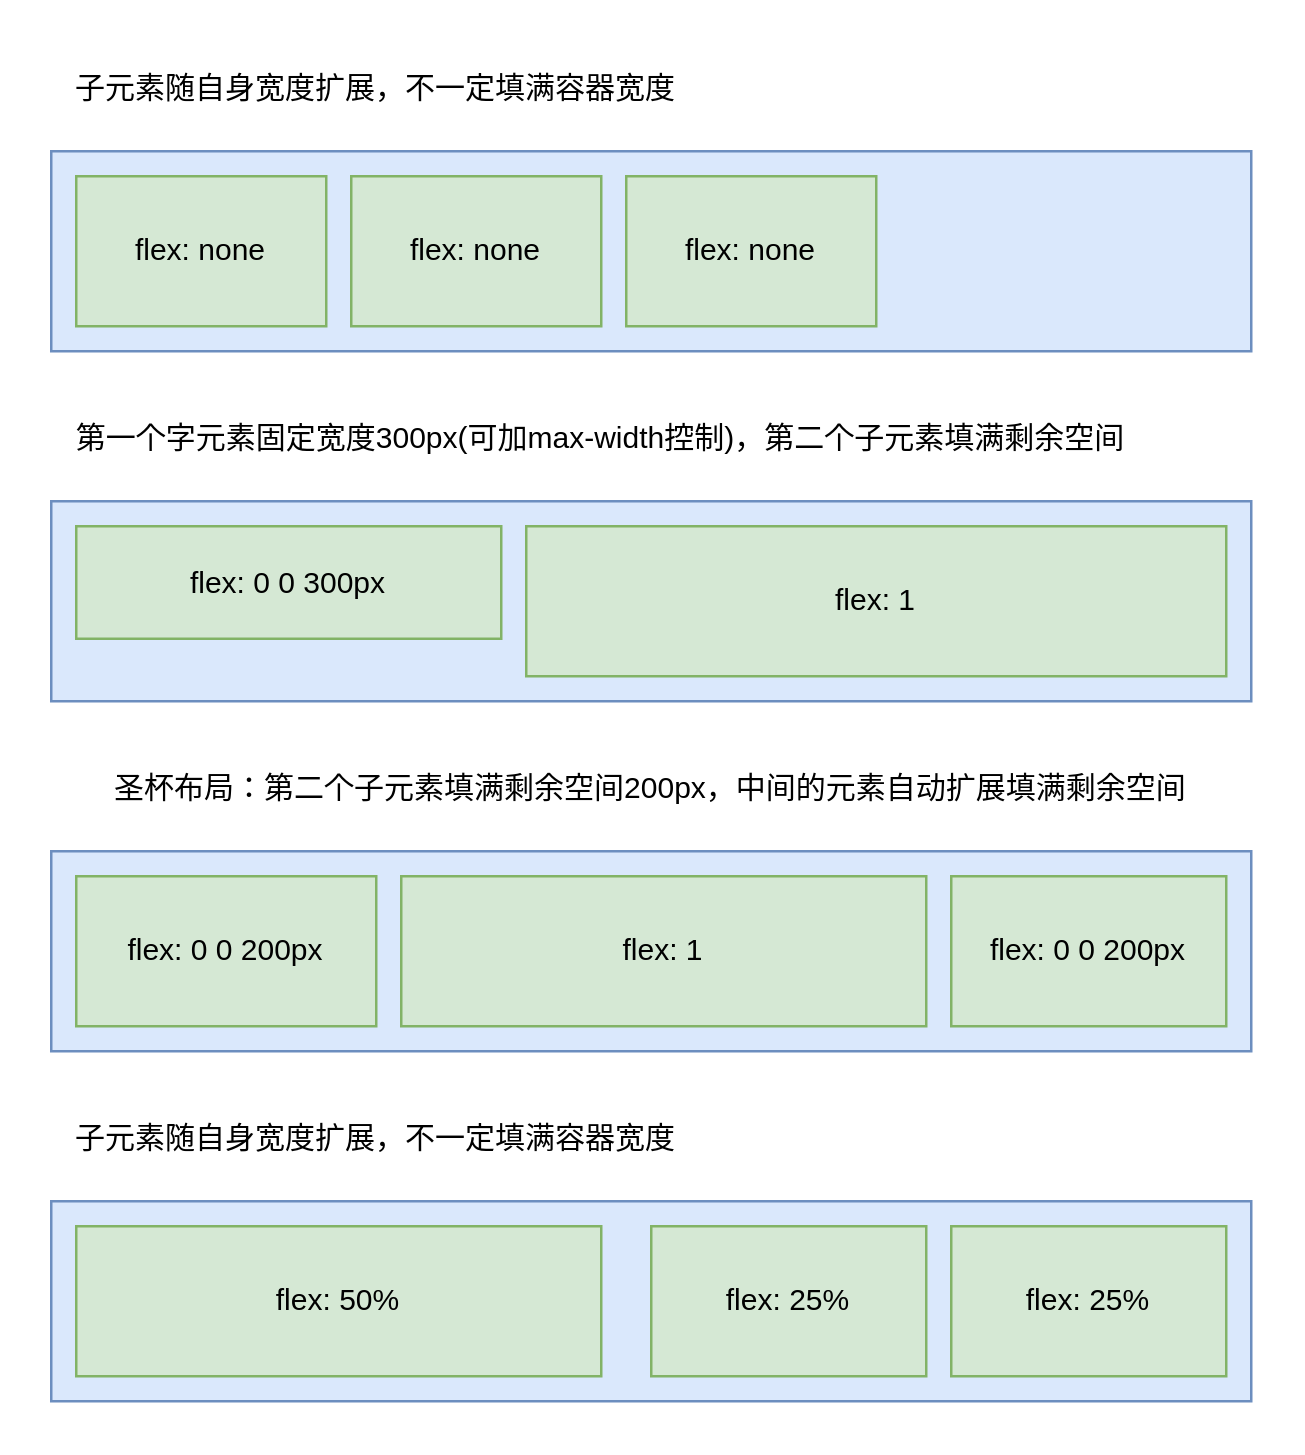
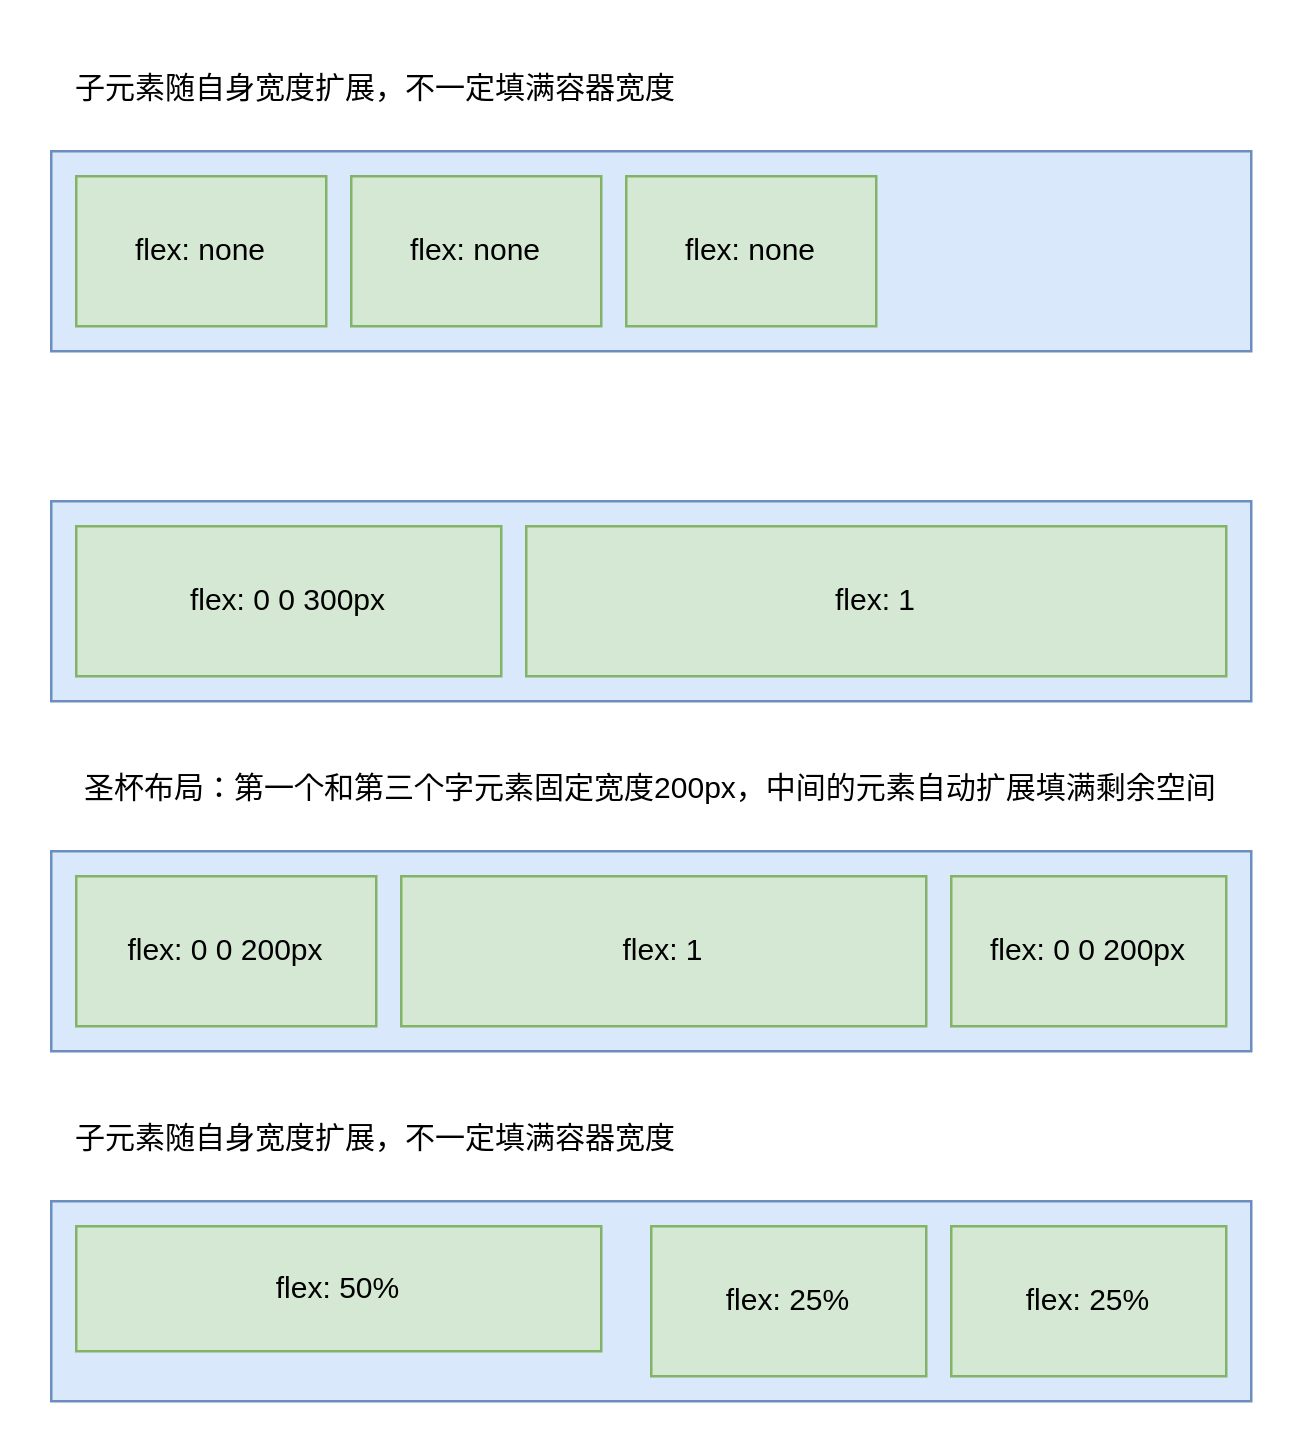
  <mxCell id="0" />
  <mxCell id="1" parent="0" />
  <mxCell id="2" value="" style="rounded=0;whiteSpace=wrap;html=1;fillColor=#dae8fc;strokeColor=#6c8ebf;" vertex="1" parent="1"><mxGeometry x="20" y="60" width="480" height="80" as="geometry" /></mxCell>
  <mxCell id="3" value="flex: none" style="rounded=0;whiteSpace=wrap;html=1;fillColor=#d5e8d4;strokeColor=#82b366;" vertex="1" parent="1"><mxGeometry x="30" y="70" width="100" height="60" as="geometry" /></mxCell>
  <mxCell id="4" value="flex: none" style="rounded=0;whiteSpace=wrap;html=1;fillColor=#d5e8d4;strokeColor=#82b366;" vertex="1" parent="1"><mxGeometry x="140" y="70" width="100" height="60" as="geometry" /></mxCell>
  <mxCell id="5" value="flex: none" style="rounded=0;whiteSpace=wrap;html=1;fillColor=#d5e8d4;strokeColor=#82b366;" vertex="1" parent="1"><mxGeometry x="250" y="70" width="100" height="60" as="geometry" /></mxCell>
  <mxCell id="6" value="子元素随自身宽度扩展，不一定填满容器宽度" style="text;html=1;strokeColor=none;fillColor=none;align=center;verticalAlign=middle;whiteSpace=wrap;rounded=0;" vertex="1" parent="1"><mxGeometry x="20" width="260" height="30" as="geometry" y="20" /></mxCell>
  <mxCell id="7" value="" style="rounded=0;whiteSpace=wrap;html=1;fillColor=#dae8fc;strokeColor=#6c8ebf;" vertex="1" parent="1"><mxGeometry x="20" y="200" width="480" height="80" as="geometry" /></mxCell>
- <mxCell id="8" value="flex: 0 0 300px" style="rounded=0;whiteSpace=wrap;html=1;fillColor=#d5e8d4;strokeColor=#82b366;" vertex="1" parent="1"><mxGeometry x="30" y="210" width="170" height="45" as="geometry" /></mxCell>
- <mxCell id="9" value="第一个字元素固定宽度300px(可加max-width控制)，第二个子元素填满剩余空间" style="text;html=1;strokeColor=none;fillColor=none;align=center;verticalAlign=middle;whiteSpace=wrap;rounded=0;" vertex="1" parent="1"><mxGeometry x="20" y="160" width="440" height="30" as="geometry" /></mxCell>
+ <mxCell id="8" value="flex: 0 0 300px" style="rounded=0;whiteSpace=wrap;html=1;fillColor=#d5e8d4;strokeColor=#82b366;" vertex="1" parent="1"><mxGeometry x="30" y="210" width="170" height="60" as="geometry" /></mxCell>
  <mxCell id="10" value="" style="rounded=0;whiteSpace=wrap;html=1;fillColor=#dae8fc;strokeColor=#6c8ebf;" vertex="1" parent="1"><mxGeometry x="20" y="340" width="480" height="80" as="geometry" /></mxCell>
- <mxCell id="11" value="圣杯布局：第二个子元素填满剩余空间200px，中间的元素自动扩展填满剩余空间" style="text;html=1;strokeColor=none;fillColor=none;align=center;verticalAlign=middle;whiteSpace=wrap;rounded=0;" vertex="1" parent="1"><mxGeometry x="20" y="300" width="480" height="30" as="geometry" /></mxCell>
+ <mxCell id="11" value="圣杯布局：第一个和第三个字元素固定宽度200px，中间的元素自动扩展填满剩余空间" style="text;html=1;strokeColor=none;fillColor=none;align=center;verticalAlign=middle;whiteSpace=wrap;rounded=0;" vertex="1" parent="1"><mxGeometry x="20" y="300" width="480" height="30" as="geometry" /></mxCell>
  <mxCell id="12" value="子元素随自身宽度扩展，不一定填满容器宽度" style="text;html=1;strokeColor=none;fillColor=none;align=center;verticalAlign=middle;whiteSpace=wrap;rounded=0;" vertex="1" parent="1"><mxGeometry x="20" y="440" width="260" height="30" as="geometry" /></mxCell>
  <mxCell id="13" value="flex: 1" style="rounded=0;whiteSpace=wrap;html=1;fillColor=#d5e8d4;strokeColor=#82b366;" vertex="1" parent="1"><mxGeometry x="210" y="210" width="280" height="60" as="geometry" /></mxCell>
  <mxCell id="14" value="flex: 0 0 200px" style="rounded=0;whiteSpace=wrap;html=1;fillColor=#d5e8d4;strokeColor=#82b366;" vertex="1" parent="1"><mxGeometry x="30" y="350" width="120" height="60" as="geometry" /></mxCell>
  <mxCell id="15" value="flex: 1" style="rounded=0;whiteSpace=wrap;html=1;fillColor=#d5e8d4;strokeColor=#82b366;" vertex="1" parent="1"><mxGeometry x="160" y="350" width="210" height="60" as="geometry" /></mxCell>
  <mxCell id="16" value="flex: 0 0 200px" style="rounded=0;whiteSpace=wrap;html=1;fillColor=#d5e8d4;strokeColor=#82b366;" vertex="1" parent="1"><mxGeometry x="380" y="350" width="110" height="60" as="geometry" /></mxCell>
  <mxCell id="17" value="" style="rounded=0;whiteSpace=wrap;html=1;fillColor=#dae8fc;strokeColor=#6c8ebf;" vertex="1" parent="1"><mxGeometry x="20" y="480" width="480" height="80" as="geometry" /></mxCell>
- <mxCell id="18" value="flex: 50%" style="rounded=0;whiteSpace=wrap;html=1;fillColor=#d5e8d4;strokeColor=#82b366;" vertex="1" parent="1"><mxGeometry x="30" y="490" width="210" height="60" as="geometry" /></mxCell>
+ <mxCell id="18" value="flex: 50%" style="rounded=0;whiteSpace=wrap;html=1;fillColor=#d5e8d4;strokeColor=#82b366;" vertex="1" parent="1"><mxGeometry x="30" y="490" width="210" height="50" as="geometry" /></mxCell>
  <mxCell id="19" value="flex: 25%" style="rounded=0;whiteSpace=wrap;html=1;fillColor=#d5e8d4;strokeColor=#82b366;" vertex="1" parent="1"><mxGeometry x="260" y="490" width="110" height="60" as="geometry" /></mxCell>
  <mxCell id="20" value="flex: 25%" style="rounded=0;whiteSpace=wrap;html=1;fillColor=#d5e8d4;strokeColor=#82b366;" vertex="1" parent="1"><mxGeometry x="380" y="490" width="110" height="60" as="geometry" /></mxCell>
